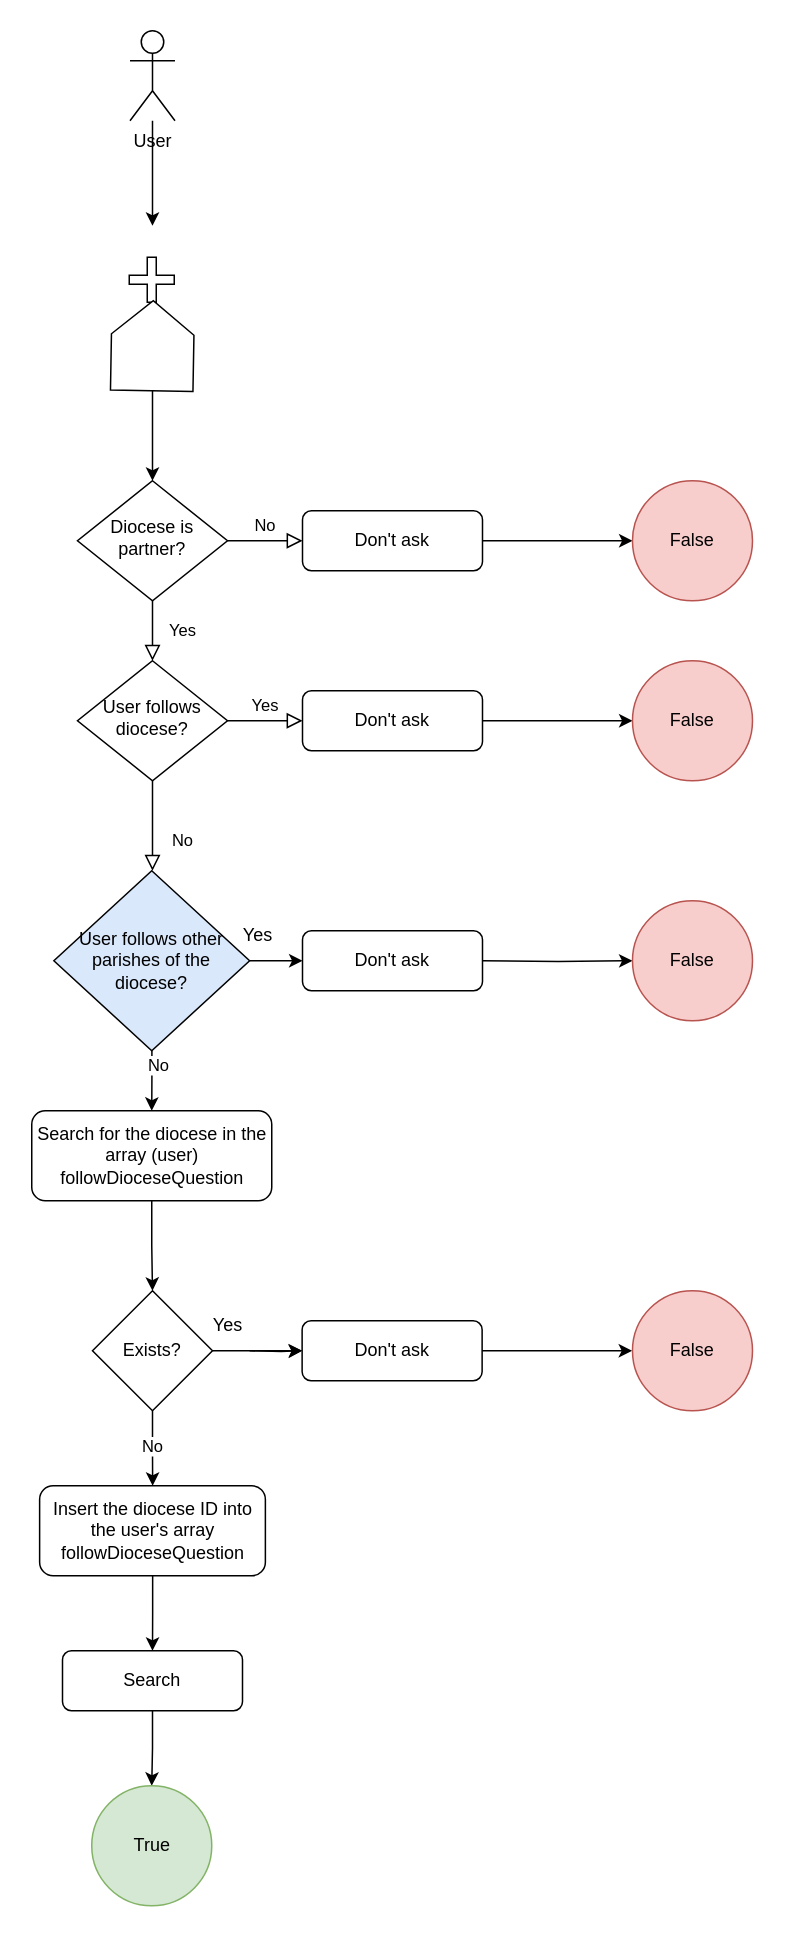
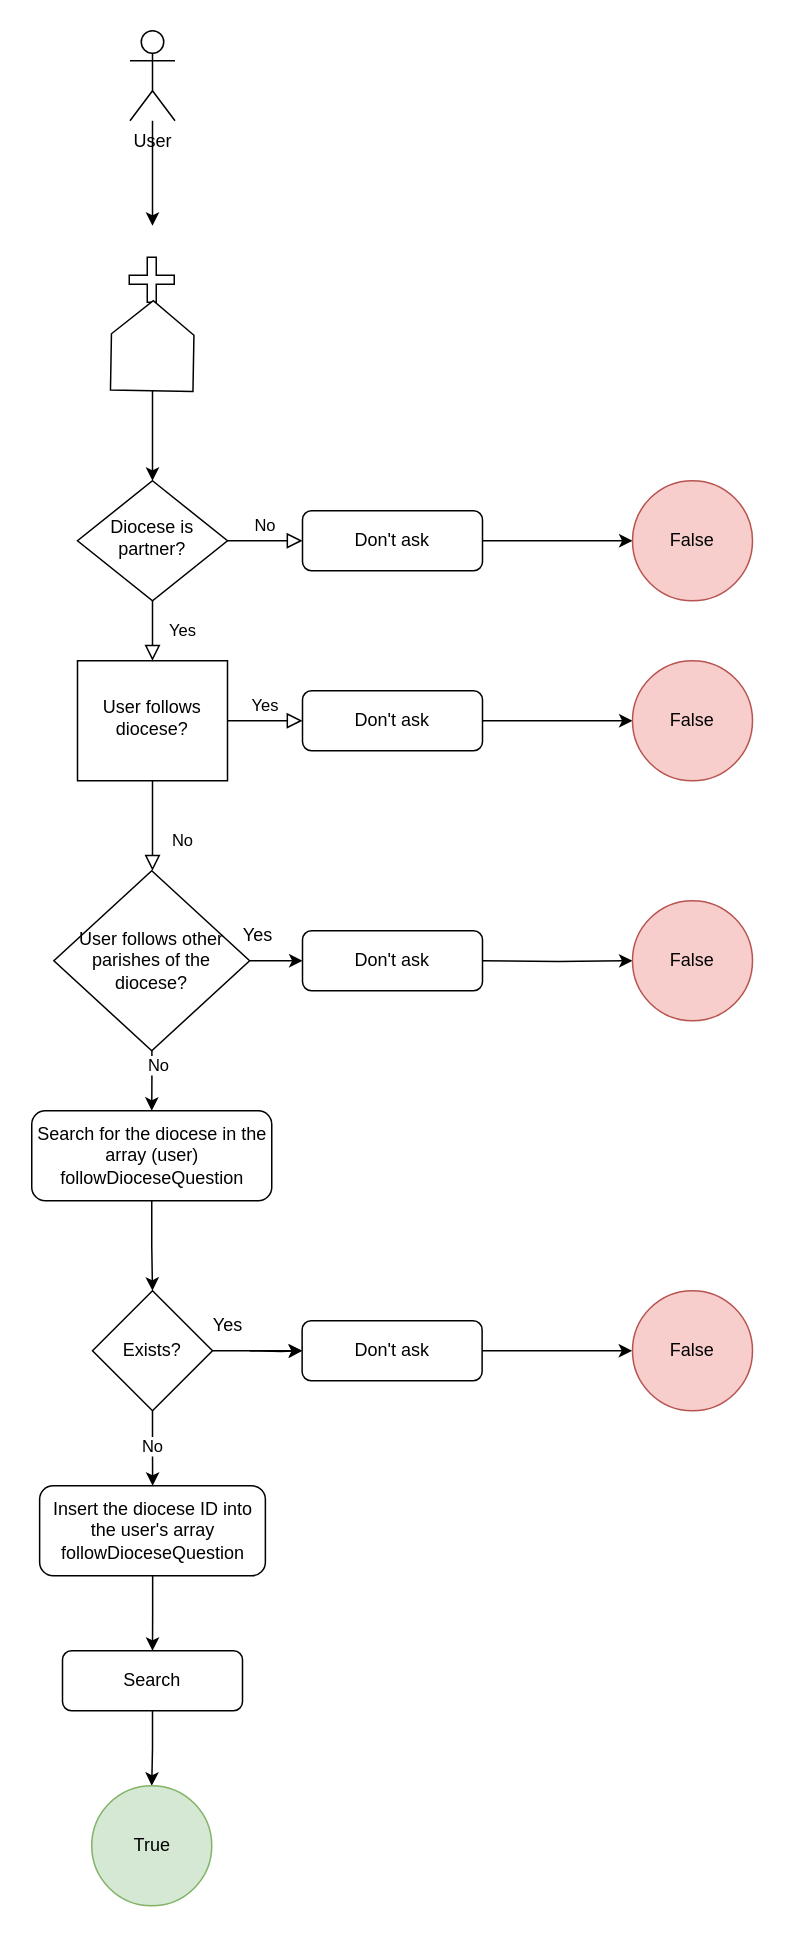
  <mxCell id="0" />
  <mxCell id="1" parent="0" />
  <mxCell id="2" value="Yes" style="rounded=0;html=1;jettySize=auto;orthogonalLoop=1;fontSize=11;endArrow=block;endFill=0;endSize=8;strokeWidth=1;shadow=0;labelBackgroundColor=none;edgeStyle=orthogonalEdgeStyle;" parent="1" source="4" target="9" edge="1"><mxGeometry y="20" relative="1" as="geometry"><mxPoint as="offset" /></mxGeometry></mxCell>
  <mxCell id="3" value="No" style="edgeStyle=orthogonalEdgeStyle;rounded=0;html=1;jettySize=auto;orthogonalLoop=1;fontSize=11;endArrow=block;endFill=0;endSize=8;strokeWidth=1;shadow=0;labelBackgroundColor=none;" parent="1" source="4" target="6" edge="1"><mxGeometry y="10" relative="1" as="geometry"><mxPoint as="offset" /></mxGeometry></mxCell>
  <mxCell id="4" value="Diocese is partner?" style="rhombus;whiteSpace=wrap;html=1;shadow=0;fontFamily=Helvetica;fontSize=12;align=center;strokeWidth=1;spacing=6;spacingTop=-4;" parent="1" vertex="1"><mxGeometry x="51" y="320" width="100" height="80" as="geometry" /></mxCell>
  <mxCell id="5" value="" style="edgeStyle=orthogonalEdgeStyle;rounded=0;orthogonalLoop=1;jettySize=auto;html=1;" edge="1" parent="1" source="6" target="17"><mxGeometry relative="1" as="geometry" /></mxCell>
  <mxCell id="6" value="Don't ask" style="rounded=1;whiteSpace=wrap;html=1;fontSize=12;glass=0;strokeWidth=1;shadow=0;" parent="1" vertex="1"><mxGeometry x="201" y="340" width="120" height="40" as="geometry" /></mxCell>
  <mxCell id="7" value="No" style="rounded=0;html=1;jettySize=auto;orthogonalLoop=1;fontSize=11;endArrow=block;endFill=0;endSize=8;strokeWidth=1;shadow=0;labelBackgroundColor=none;edgeStyle=orthogonalEdgeStyle;" parent="1" source="9" edge="1"><mxGeometry x="0.333" y="20" relative="1" as="geometry"><mxPoint as="offset" /><mxPoint x="101" y="580" as="targetPoint" /></mxGeometry></mxCell>
  <mxCell id="8" value="Yes" style="edgeStyle=orthogonalEdgeStyle;rounded=0;html=1;jettySize=auto;orthogonalLoop=1;fontSize=11;endArrow=block;endFill=0;endSize=8;strokeWidth=1;shadow=0;labelBackgroundColor=none;" parent="1" source="9" target="11" edge="1"><mxGeometry y="10" relative="1" as="geometry"><mxPoint as="offset" /></mxGeometry></mxCell>
- <mxCell id="9" value="User follows diocese?" style="rhombus;whiteSpace=wrap;html=1;shadow=0;fontFamily=Helvetica;fontSize=12;align=center;strokeWidth=1;spacing=6;spacingTop=-4;" parent="1" vertex="1"><mxGeometry x="51" y="440" width="100" height="80" as="geometry" /></mxCell>
+ <mxCell id="9" value="User follows diocese?" style="whiteSpace=wrap;html=1;shadow=0;fontFamily=Helvetica;fontSize=12;align=center;strokeWidth=1;spacing=6;spacingTop=-4;rounded=0;" parent="1" vertex="1"><mxGeometry x="51" y="440" width="100" height="80" as="geometry" /></mxCell>
  <mxCell id="10" value="" style="edgeStyle=orthogonalEdgeStyle;rounded=0;orthogonalLoop=1;jettySize=auto;html=1;" edge="1" parent="1" source="11" target="18"><mxGeometry relative="1" as="geometry" /></mxCell>
  <mxCell id="11" value="Don't ask" style="rounded=1;whiteSpace=wrap;html=1;fontSize=12;glass=0;strokeWidth=1;shadow=0;" parent="1" vertex="1"><mxGeometry x="201" y="460" width="120" height="40" as="geometry" /></mxCell>
  <mxCell id="12" style="edgeStyle=orthogonalEdgeStyle;rounded=0;orthogonalLoop=1;jettySize=auto;html=1;" edge="1" parent="1" source="13"><mxGeometry relative="1" as="geometry"><mxPoint x="101" as="targetPoint" y="150" /></mxGeometry></mxCell>
  <mxCell id="13" value="User" style="shape=umlActor;verticalLabelPosition=bottom;verticalAlign=top;html=1;outlineConnect=0;" vertex="1" parent="1"><mxGeometry x="86" y="20" width="30" height="60" as="geometry" /></mxCell>
  <mxCell id="14" value="" style="shape=cross;whiteSpace=wrap;html=1;" vertex="1" parent="1"><mxGeometry x="85.5" y="171" width="30" height="30" as="geometry" /></mxCell>
  <mxCell id="15" style="edgeStyle=orthogonalEdgeStyle;rounded=0;orthogonalLoop=1;jettySize=auto;html=1;" edge="1" parent="1" source="16" target="4"><mxGeometry relative="1" as="geometry" /></mxCell>
  <mxCell id="16" value="" style="shape=offPageConnector;whiteSpace=wrap;html=1;rotation=-179;" vertex="1" parent="1"><mxGeometry x="73.5" y="200" width="55" height="60" as="geometry" /></mxCell>
  <mxCell id="17" value="False" style="ellipse;whiteSpace=wrap;html=1;rounded=1;glass=0;strokeWidth=1;shadow=0;fillColor=#f8cecc;strokeColor=#b85450;" vertex="1" parent="1"><mxGeometry x="421" y="320" width="80" height="80" as="geometry" /></mxCell>
  <mxCell id="18" value="False" style="ellipse;whiteSpace=wrap;html=1;rounded=1;glass=0;strokeWidth=1;shadow=0;fillColor=#f8cecc;strokeColor=#b85450;" vertex="1" parent="1"><mxGeometry x="421" y="440" width="80" height="80" as="geometry" /></mxCell>
  <mxCell id="19" value="" style="edgeStyle=orthogonalEdgeStyle;rounded=0;orthogonalLoop=1;jettySize=auto;html=1;" edge="1" parent="1" source="22" target="23"><mxGeometry relative="1" as="geometry" /></mxCell>
  <mxCell id="20" value="" style="edgeStyle=orthogonalEdgeStyle;rounded=0;orthogonalLoop=1;jettySize=auto;html=1;" edge="1" parent="1" source="22" target="28"><mxGeometry relative="1" as="geometry" /></mxCell>
  <mxCell id="21" value="No" style="edgeLabel;html=1;align=center;verticalAlign=middle;resizable=0;points=[];" vertex="1" connectable="0" parent="20"><mxGeometry x="-0.48" y="4" relative="1" as="geometry"><mxPoint as="offset" /></mxGeometry></mxCell>
- <mxCell id="22" value="User follows other parishes of the diocese?" style="rhombus;whiteSpace=wrap;html=1;fillColor=#dae8fc;" vertex="1" parent="1"><mxGeometry x="35.25" y="580" width="130.5" height="120" as="geometry" /></mxCell>
+ <mxCell id="22" value="User follows other parishes of the diocese?" style="rhombus;whiteSpace=wrap;html=1;" vertex="1" parent="1"><mxGeometry x="35.25" y="580" width="130.5" height="120" as="geometry" /></mxCell>
  <mxCell id="23" value="Don't ask" style="rounded=1;whiteSpace=wrap;html=1;fontSize=12;glass=0;strokeWidth=1;shadow=0;" vertex="1" parent="1"><mxGeometry x="201" y="620" width="120" height="40" as="geometry" /></mxCell>
  <mxCell id="24" value="Yes" style="text;html=1;align=center;verticalAlign=middle;resizable=0;points=[];autosize=1;strokeColor=none;fillColor=none;" vertex="1" parent="1"><mxGeometry x="151" y="608" width="40" height="30" as="geometry" /></mxCell>
  <mxCell id="25" value="" style="edgeStyle=orthogonalEdgeStyle;rounded=0;orthogonalLoop=1;jettySize=auto;html=1;" edge="1" parent="1" target="26"><mxGeometry relative="1" as="geometry"><mxPoint x="321" y="640" as="sourcePoint" /></mxGeometry></mxCell>
  <mxCell id="26" value="False" style="ellipse;whiteSpace=wrap;html=1;rounded=1;glass=0;strokeWidth=1;shadow=0;fillColor=#f8cecc;strokeColor=#b85450;" vertex="1" parent="1"><mxGeometry x="421" y="600" width="80" height="80" as="geometry" /></mxCell>
  <mxCell id="27" value="" style="edgeStyle=orthogonalEdgeStyle;rounded=0;orthogonalLoop=1;jettySize=auto;html=1;" edge="1" parent="1" source="28" target="32"><mxGeometry relative="1" as="geometry" /></mxCell>
  <mxCell id="28" value="Search for the diocese in the array (user) followDioceseQuestion" style="rounded=1;whiteSpace=wrap;html=1;" vertex="1" parent="1"><mxGeometry x="20.5" y="740" width="160" height="60" as="geometry" /></mxCell>
  <mxCell id="29" value="" style="edgeStyle=orthogonalEdgeStyle;rounded=0;orthogonalLoop=1;jettySize=auto;html=1;" edge="1" parent="1" source="32" target="34"><mxGeometry relative="1" as="geometry" /></mxCell>
  <mxCell id="30" value="" style="edgeStyle=orthogonalEdgeStyle;rounded=0;orthogonalLoop=1;jettySize=auto;html=1;" edge="1" parent="1" source="32" target="39"><mxGeometry relative="1" as="geometry" /></mxCell>
  <mxCell id="31" value="No" style="edgeLabel;html=1;align=center;verticalAlign=middle;resizable=0;points=[];" vertex="1" connectable="0" parent="30"><mxGeometry x="-0.094" y="-1" relative="1" as="geometry"><mxPoint as="offset" /></mxGeometry></mxCell>
  <mxCell id="32" value="Exists?" style="rhombus;whiteSpace=wrap;html=1;" vertex="1" parent="1"><mxGeometry x="61" y="860" width="80" height="80" as="geometry" /></mxCell>
  <mxCell id="33" value="" style="edgeStyle=orthogonalEdgeStyle;rounded=0;orthogonalLoop=1;jettySize=auto;html=1;" edge="1" parent="1" target="34"><mxGeometry relative="1" as="geometry"><mxPoint x="165.75" y="900" as="sourcePoint" /></mxGeometry></mxCell>
  <mxCell id="34" value="Don't ask" style="rounded=1;whiteSpace=wrap;html=1;fontSize=12;glass=0;strokeWidth=1;shadow=0;" vertex="1" parent="1"><mxGeometry x="200.75" y="880" width="120" height="40" as="geometry" /></mxCell>
  <mxCell id="35" value="" style="edgeStyle=orthogonalEdgeStyle;rounded=0;orthogonalLoop=1;jettySize=auto;html=1;" edge="1" parent="1"><mxGeometry relative="1" as="geometry"><mxPoint x="320.75" y="900" as="sourcePoint" /><mxPoint x="420.75" y="900" as="targetPoint" /></mxGeometry></mxCell>
  <mxCell id="36" value="False" style="ellipse;whiteSpace=wrap;html=1;rounded=1;glass=0;strokeWidth=1;shadow=0;fillColor=#f8cecc;strokeColor=#b85450;" vertex="1" parent="1"><mxGeometry x="421" y="860" width="80" height="80" as="geometry" /></mxCell>
  <mxCell id="37" value="Yes" style="text;html=1;align=center;verticalAlign=middle;resizable=0;points=[];autosize=1;strokeColor=none;fillColor=none;" vertex="1" parent="1"><mxGeometry x="131" y="868" width="40" height="30" as="geometry" /></mxCell>
  <mxCell id="38" value="" style="edgeStyle=orthogonalEdgeStyle;rounded=0;orthogonalLoop=1;jettySize=auto;html=1;" edge="1" parent="1" source="39" target="41"><mxGeometry relative="1" as="geometry" /></mxCell>
  <mxCell id="39" value="Insert the diocese ID into the user's array followDioceseQuestion" style="rounded=1;whiteSpace=wrap;html=1;" vertex="1" parent="1"><mxGeometry x="25.75" y="990" width="150.5" height="60" as="geometry" /></mxCell>
  <mxCell id="40" value="" style="edgeStyle=orthogonalEdgeStyle;rounded=0;orthogonalLoop=1;jettySize=auto;html=1;" edge="1" parent="1" source="41" target="42"><mxGeometry relative="1" as="geometry" /></mxCell>
  <mxCell id="41" value="Search" style="rounded=1;whiteSpace=wrap;html=1;fontSize=12;glass=0;strokeWidth=1;shadow=0;" vertex="1" parent="1"><mxGeometry x="41" y="1100" width="120" height="40" as="geometry" /></mxCell>
  <mxCell id="42" value="True" style="ellipse;whiteSpace=wrap;html=1;rounded=1;glass=0;strokeWidth=1;shadow=0;fillColor=#d5e8d4;strokeColor=#82b366;" vertex="1" parent="1"><mxGeometry x="60.5" y="1190" width="80" height="80" as="geometry" /></mxCell>
